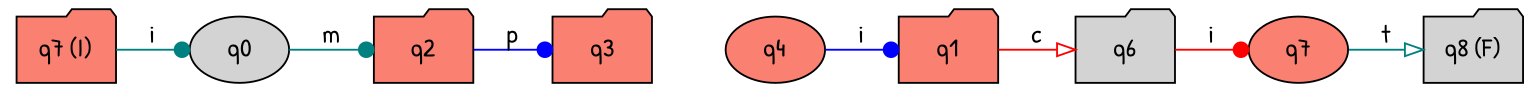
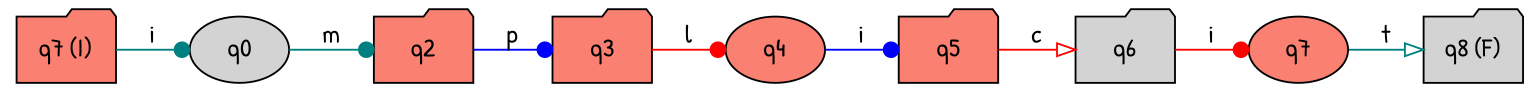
  digraph {
    fontname="Patrick Hand"
    rankdir=LR
    node [fillcolor=salmon fontname="Patrick Hand" shape=folder style=filled]
    edge [arrowhead=dot color=teal fontname="Patrick Hand"]
    n1 [label="q7 (I)"]
    n2 [fillcolor=lightgrey label=q0 shape=ellipse]
    n3 [label=q2]
    n4 [label=q3]
    n5 [label=q4 shape=ellipse]
-   n6 [label=q1]
+   n6 [label=q5]
    n7 [fillcolor=lightgrey label=q6]
    n8 [label=q7 shape=ellipse]
    n9 [fillcolor=lightgrey label="q8 (F)"]
    n1 -> n2 [label=i]
    n2 -> n3 [label=m]
    n3 -> n4 [color=blue label=p]
+   n4 -> n5 [color=red label=l]
    n5 -> n6 [color=blue label=i]
    n6 -> n7 [arrowhead=onormal color=red label=c]
    n7 -> n8 [color=red label=i]
    n8 -> n9 [arrowhead=onormal label=t]
  }
